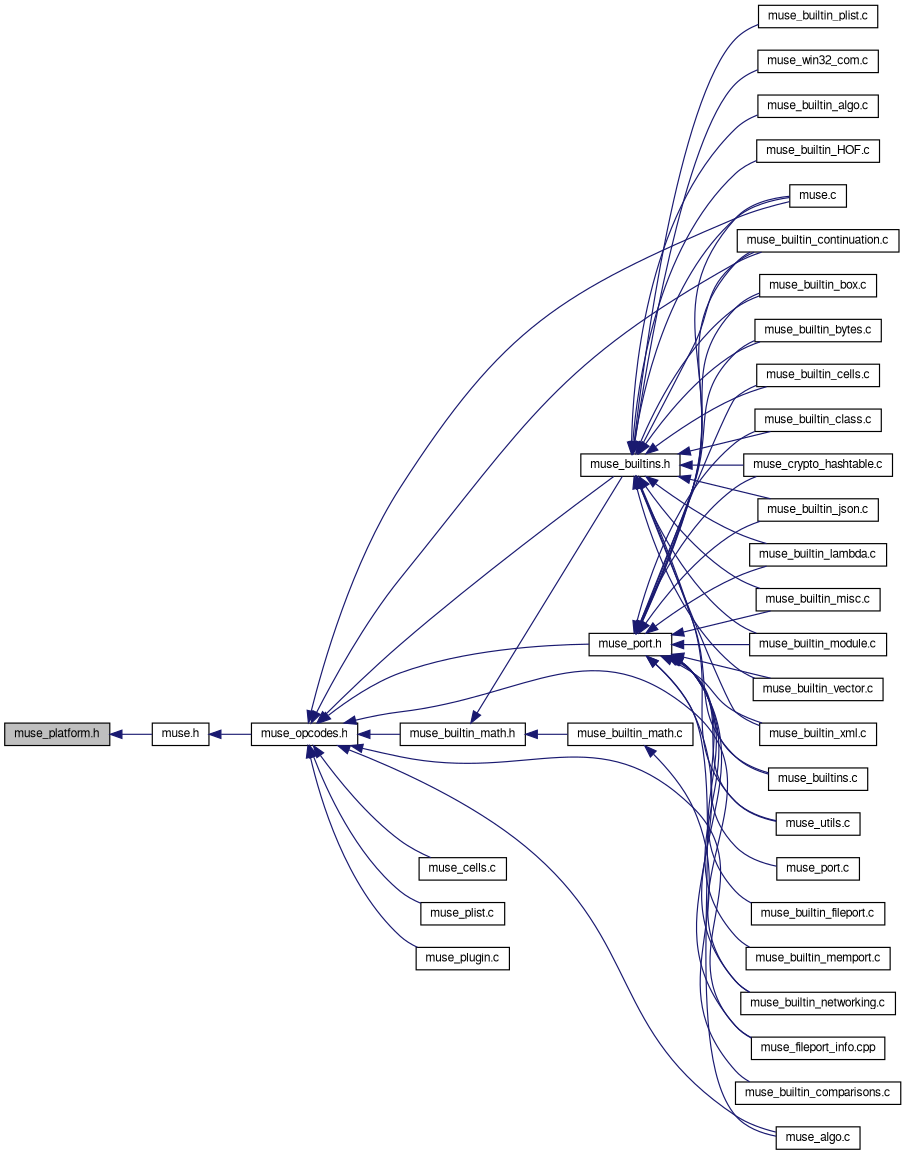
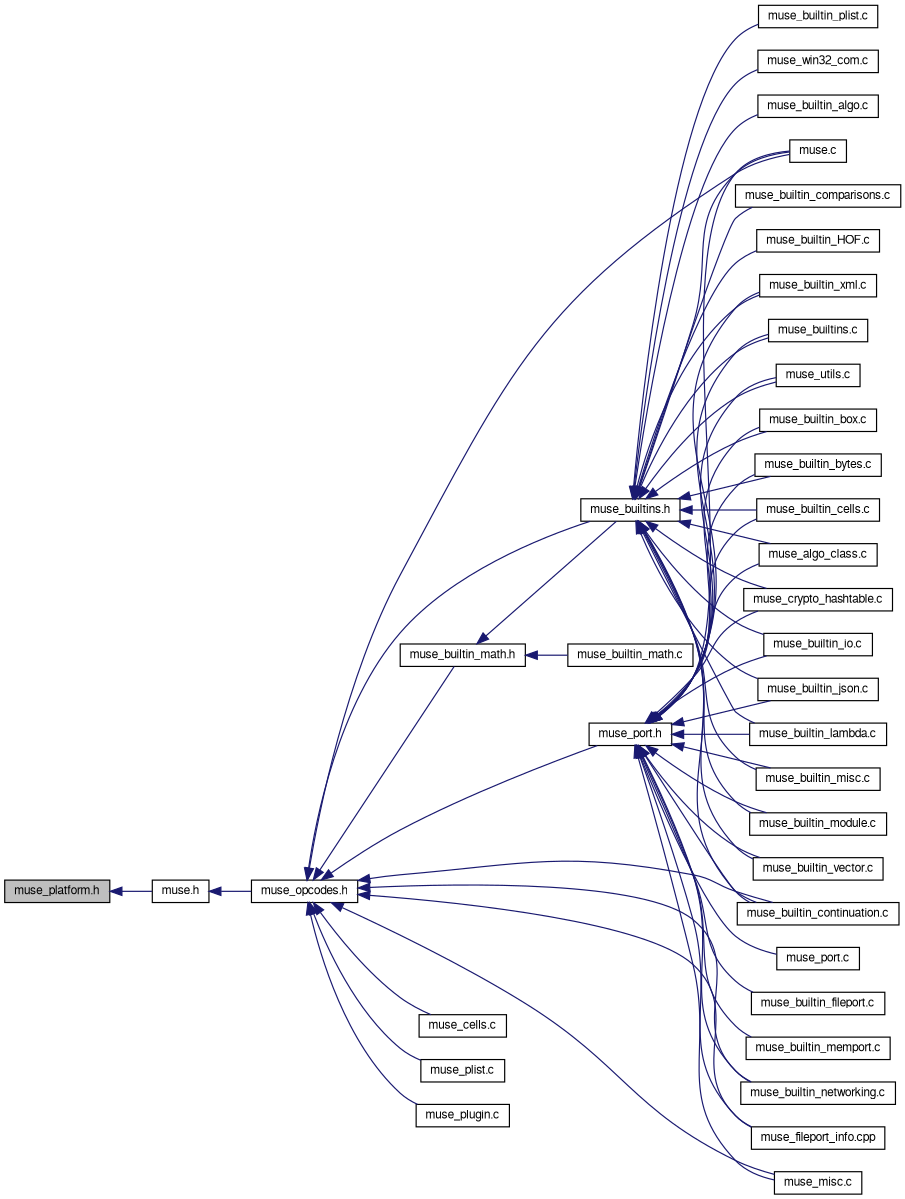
  digraph {
    rankdir=LR
    node [color=black fillcolor=white fontname=FreeSans fontsize=10 shape=record style=filled]
    edge [color=midnightblue dir=back fontname=FreeSans fontsize=10 labelfontname=FreeSans labelfontsize=10 style=solid]
    n1 [fillcolor=grey75 fontcolor=black height=0.2 label="muse_platform.h" width=0.4]
    n2 [height=0.2 label="muse.h" width=0.4]
    n3 [height=0.2 label="muse_opcodes.h" width=0.4]
    n4 [height=0.2 label="muse.c" width=0.4]
    n5 [height=0.2 label="muse_builtins.h" width=0.4]
    n6 [height=0.2 label="muse_builtin_continuation.c" width=0.4]
    n7 [height=0.2 label="muse_builtin_math.h" width=0.4]
    n8 [height=0.2 label="muse_port.h" width=0.4]
    n9 [height=0.2 label="muse_builtin_networking.c" width=0.4]
    n10 [height=0.2 label="muse_fileport_info.cpp" width=0.4]
-   n11 [height=0.2 label="muse_algo.c" width=0.4]
+   n11 [height=0.2 label="muse_misc.c" width=0.4]
    n12 [height=0.2 label="muse_cells.c" width=0.4]
    n13 [height=0.2 label="muse_plist.c" width=0.4]
    n14 [height=0.2 label="muse_plugin.c" width=0.4]
    n15 [height=0.2 label="muse_builtin_algo.c" width=0.4]
    n16 [height=0.2 label="muse_builtin_box.c" width=0.4]
    n17 [height=0.2 label="muse_builtin_bytes.c" width=0.4]
    n18 [height=0.2 label="muse_builtin_cells.c" width=0.4]
-   n19 [height=0.2 label="muse_builtin_class.c" width=0.4]
+   n19 [height=0.2 label="muse_algo_class.c" width=0.4]
    n20 [height=0.2 label="muse_builtin_comparisons.c" width=0.4]
    n21 [height=0.2 label="muse_crypto_hashtable.c" width=0.4]
    n22 [height=0.2 label="muse_builtin_HOF.c" width=0.4]
+   n23 [height=0.2 label="muse_builtin_io.c" width=0.4]
    n24 [height=0.2 label="muse_builtin_json.c" width=0.4]
    n25 [height=0.2 label="muse_builtin_lambda.c" width=0.4]
    n26 [height=0.2 label="muse_builtin_misc.c" width=0.4]
    n27 [height=0.2 label="muse_builtin_module.c" width=0.4]
    n28 [height=0.2 label="muse_builtin_plist.c" width=0.4]
    n29 [height=0.2 label="muse_builtin_vector.c" width=0.4]
    n30 [height=0.2 label="muse_builtin_xml.c" width=0.4]
    n31 [height=0.2 label="muse_builtins.c" width=0.4]
    n32 [height=0.2 label="muse_utils.c" width=0.4]
    n33 [height=0.2 label="muse_win32_com.c" width=0.4]
    n34 [height=0.2 label="muse_builtin_math.c" width=0.4]
    n35 [height=0.2 label="muse_builtin_fileport.c" width=0.4]
    n36 [height=0.2 label="muse_builtin_memport.c" width=0.4]
    n37 [height=0.2 label="muse_port.c" width=0.4]
    n1 -> n2
    n2 -> n3
    n3 -> n4
    n3 -> n5
    n3 -> n6
    n3 -> n7
    n3 -> n8
    n3 -> n9
    n3 -> n10
    n3 -> n11
    n3 -> n12
    n3 -> n13
    n3 -> n14
    n5 -> n4
    n5 -> n6
    n5 -> n15
    n5 -> n16
    n5 -> n17
    n5 -> n18
    n5 -> n19
-   n34 -> n20
+   n5 -> n20
    n5 -> n21
    n5 -> n22
+   n5 -> n23
    n5 -> n24
    n5 -> n25
    n5 -> n26
    n5 -> n27
    n5 -> n28
    n5 -> n29
    n5 -> n30
    n5 -> n31
    n5 -> n32
    n5 -> n33
    n7 -> n5
    n7 -> n34
    n8 -> n4
    n8 -> n6
    n8 -> n9
    n8 -> n10
    n8 -> n11
    n8 -> n16
    n8 -> n17
    n8 -> n18
    n8 -> n19
    n8 -> n21
+   n8 -> n23
    n8 -> n24
    n8 -> n25
    n8 -> n26
    n8 -> n27
    n8 -> n29
    n8 -> n30
    n8 -> n31
    n8 -> n32
    n8 -> n35
    n8 -> n36
    n8 -> n37
  }
